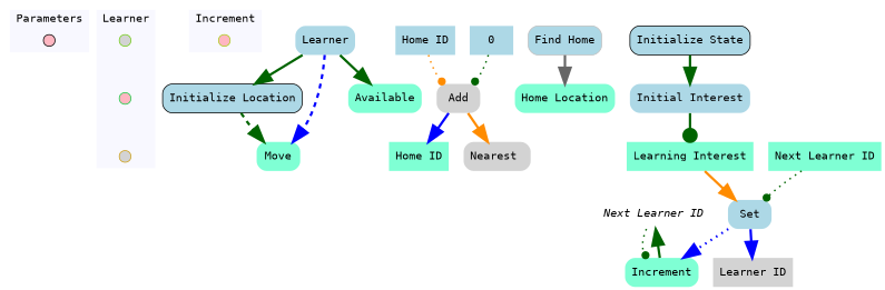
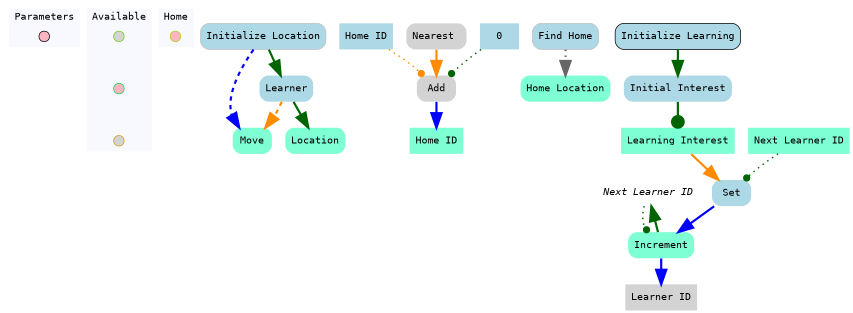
  digraph {
    concentrate=true
    fontname="DejaVu Sans Mono"
    node [color=none fillcolor=lightblue fontname="DejaVu Sans Mono" shape=none style=filled]
    edge [fontname="DejaVu Sans Mono" arrowsize=2.0 color=darkgreen penwidth=3.0]
    contextOverview [color=black fillcolor=lightpink fixedsize=true fontcolor=white height=.2 shape=point width=.2]
    initializeLocationOverview [color="0.25, 0.9 , 0.8" fillcolor=lightgrey fixedsize=true fontcolor=white height=.2 shape=point width=.2]
    initializeStateOverview [color="0.375, 0.9 , 0.8" fillcolor=lightpink fixedsize=true fontcolor=white height=.2 shape=point width=.2]
    findHomeOverview [color="0.125, 0.9 , 0.8" fillcolor=lightgrey fixedsize=true fontcolor=white height=.2 shape=point width=.2]
    homeLocationOverview [color="0.199, 0.9 , 0.8" fillcolor=lightpink fixedsize=true fontcolor=white height=.2 shape=point width=.2]
-   n6 [color=black label="Initialize Location" shape=box style="rounded,filled"]
+   n6 [color=gray label="Initialize Location" shape=box style="rounded,filled"]
    n7 [color=gray label=Learner style="rounded,filled"]
    n8 [color="0.25, 0.2, 1.0" fillcolor=aquamarine label=Move style="rounded,filled"]
-   n9 [color="0.324, 0.2, 1.0" fillcolor=aquamarine label=Available style="rounded,filled"]
+   n9 [color="0.324, 0.2, 1.0" fillcolor=aquamarine label=Location style="rounded,filled"]
    n10 [fontsize=14 label="Home ID"]
    n11 [color="0.125, 0.2, 1.0" fillcolor=lightgrey label=Add style="rounded,filled"]
    n12 [fillcolor=aquamarine fontsize=14 label="Home ID"]
    n13 [color=gray label="Find Home" shape=box style="rounded,filled"]
    n14 [color=gray fillcolor=aquamarine label="Home Location" style="rounded,filled"]
    n15 [color="0.199, 0.2, 1.0" fillcolor=lightgrey label="Nearest " style="rounded,filled"]
    n16 [label=0 color=""]
    n17 [fillcolor=white fontsize=14 label=<<i>Next Learner ID</i>>]
    n18 [color="0.375, 0.2, 1.0" fillcolor=aquamarine label=Increment style="rounded,filled"]
    n19 [fillcolor=lightgrey fontsize=14 label="Learner ID"]
    n20 [fillcolor=aquamarine fontsize=14 label="Learning Interest"]
    n21 [color="0.375, 0.2, 1.0" label=Set style="rounded,filled"]
-   n22 [color=black label="Initialize State" shape=box style="rounded,filled"]
+   n22 [color=black label="Initialize Learning" shape=box style="rounded,filled"]
    n23 [color="0.375, 0.2, 1.0" label="Initial Interest" style="rounded,filled"]
    n24 [fillcolor=aquamarine label="Next Learner ID" color=""]
    subgraph cluster_1 {
      color=white
      fillcolor=ghostwhite
      label=Parameters
      labeljust=l
      style=filled
      contextOverview
    }
    subgraph cluster_2 {
      color=white
      fillcolor=ghostwhite
-     label=Learner
+     label=Available
      labeljust=l
      nodesep=0.1
      style=filled
      initializeLocationOverview
      initializeStateOverview
      findHomeOverview
    }
    subgraph cluster_3 {
      color=white
      fillcolor=ghostwhite
-     label=Increment
+     label=Home
      labeljust=l
      nodesep=0.1
      style=filled
      homeLocationOverview
    }
    initializeLocationOverview -> initializeStateOverview [style=invis arrowsize="" color="" penwidth=""]
    initializeStateOverview -> findHomeOverview [style=invis arrowsize="" color="" penwidth=""]
-   n7 -> n6
-   n6 -> n8 [headport=nw style=dashed]
-   n7 -> n8 [color=blue headport=ne style=dashed]
+   n6 -> n7
+   n6 -> n8 [color=blue headport=nw style=dashed]
+   n7 -> n8 [color=darkorange headport=ne style=dashed]
    n7 -> n9
    n10 -> n11 [arrowhead=dot color=darkorange headport=nw penwidth=2.0 style=dotted arrowsize=""]
    n11 -> n12 [color=blue]
-   n13 -> n14 [color=gray40]
-   n11 -> n15 [color=darkorange]
+   n13 -> n14 [color=gray40 style=dotted]
+   n15 -> n11 [color=darkorange]
    n16 -> n11 [arrowhead=dot headport=ne penwidth=2.0 style=dotted arrowsize=""]
    n17 -> n18 [arrowhead=dot headport=nw penwidth=2.0 style=dotted arrowsize=""]
    n18 -> n17
    n20 -> n21 [color=darkorange]
-   n21 -> n18 [color=blue style=dotted]
-   n21 -> n19 [color=blue]
+   n21 -> n18 [color=blue]
+   n18 -> n19 [color=blue]
    n22 -> n23
    n23 -> n20 [arrowhead=dot]
    n24 -> n21 [arrowhead=dot headport=ne penwidth=2.0 style=dotted arrowsize=""]
  }
